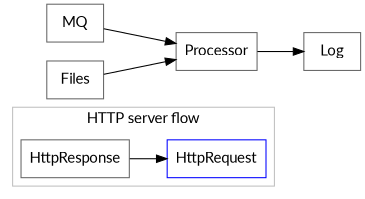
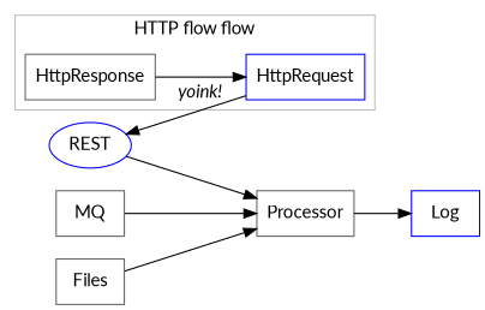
  digraph {
    fontname=Lato
    rankdir=LR
    node [color=gray40 fontname=Lato group=left shape=box]
    edge [fontname=Lato]
    HttpRequest [color=blue]
    HttpResponse
+   REST [color=blue shape=ellipse]
    Processor
    MQ
-   Log
+   Log [color=blue]
    Files
    subgraph cluster_1 {
      color=grey
-     label="HTTP server flow"
+     label="HTTP flow flow"
      rank=same
      HttpRequest
      HttpResponse
    }
+   HttpRequest -> REST [constraint=false label=<<i>yoink!</i>>]
    HttpResponse -> HttpRequest
+   REST -> Processor
    Processor -> Log
    MQ -> Processor
    Files -> Processor
  }
